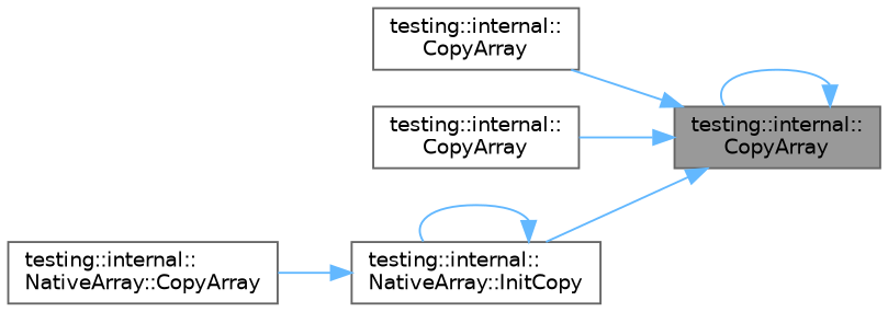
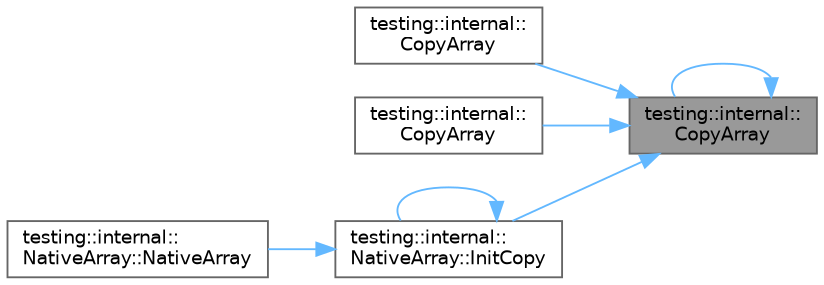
  digraph {
    rankdir=RL
    fontname="DejaVu Sans"
    node [color=grey40 fillcolor=white fontname="DejaVu Sans" fontsize=10 shape=box style=filled]
    edge [color=steelblue1 dir=back fontname="DejaVu Sans" fontsize=10 labelfontname=Helvetica labelfontsize=10 style=solid]
    n1 [color=gray40 fillcolor=grey60 fontcolor=black height=0.2 label="testing::internal::\lCopyArray" width=0.4]
    n2 [height=0.2 label="testing::internal::\lCopyArray" width=0.4]
    n3 [height=0.2 label="testing::internal::\lCopyArray" width=0.4]
    n4 [height=0.2 label="testing::internal::\lNativeArray::InitCopy" width=0.4]
-   n5 [height=0.2 label="testing::internal::\lNativeArray::CopyArray" width=0.4]
+   n5 [height=0.2 label="testing::internal::\lNativeArray::NativeArray" width=0.4]
    n1 -> n1
    n1 -> n2
    n1 -> n3
    n1 -> n4
    n4 -> n4
    n4 -> n5
  }
